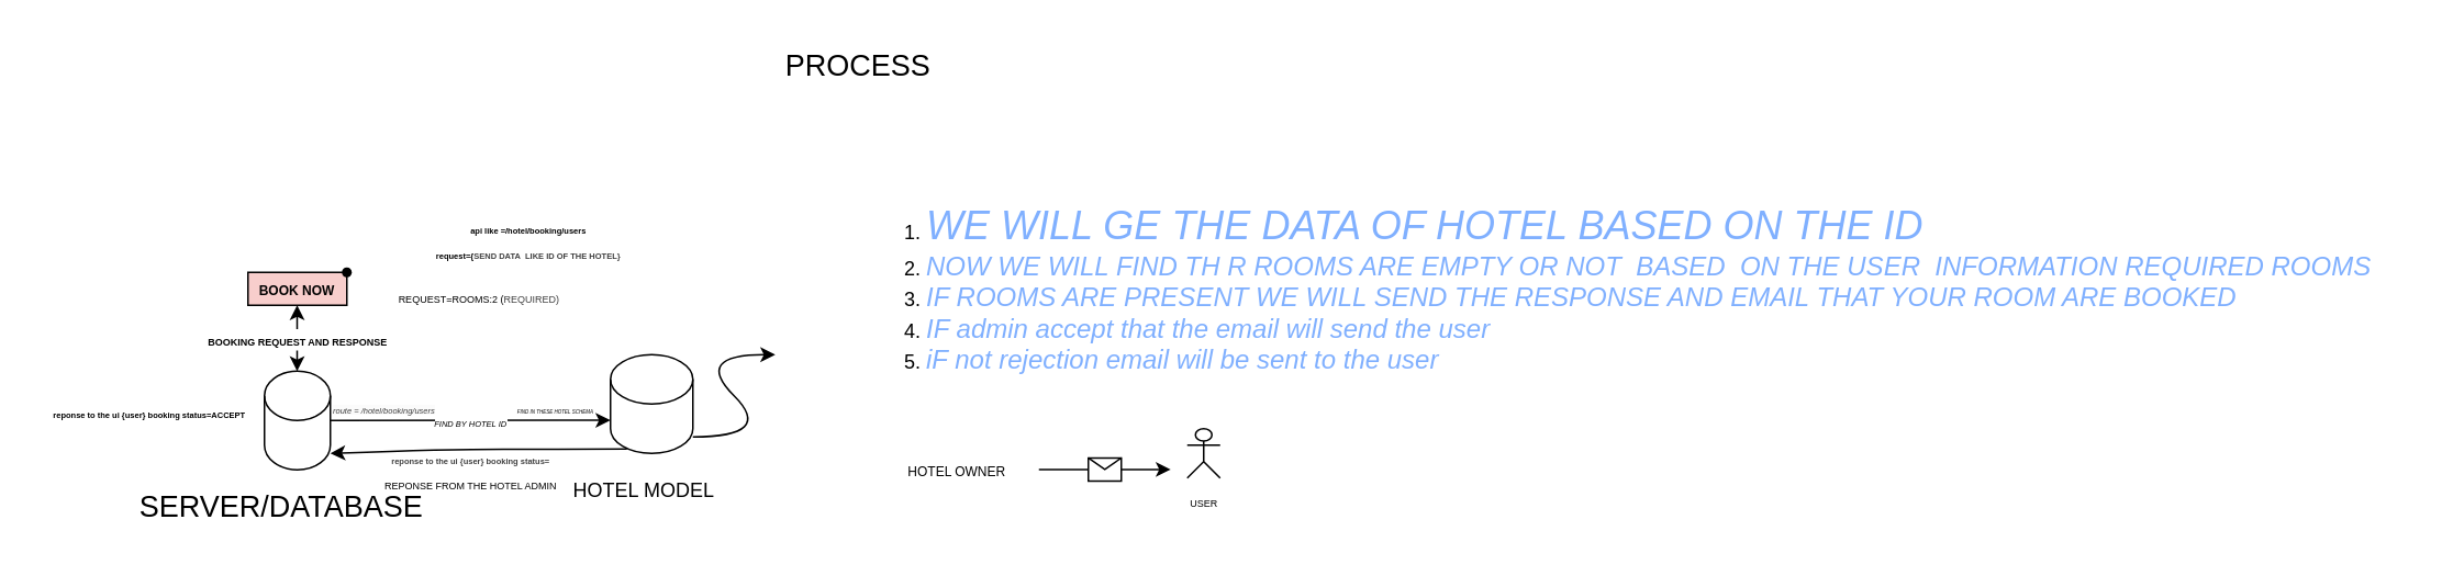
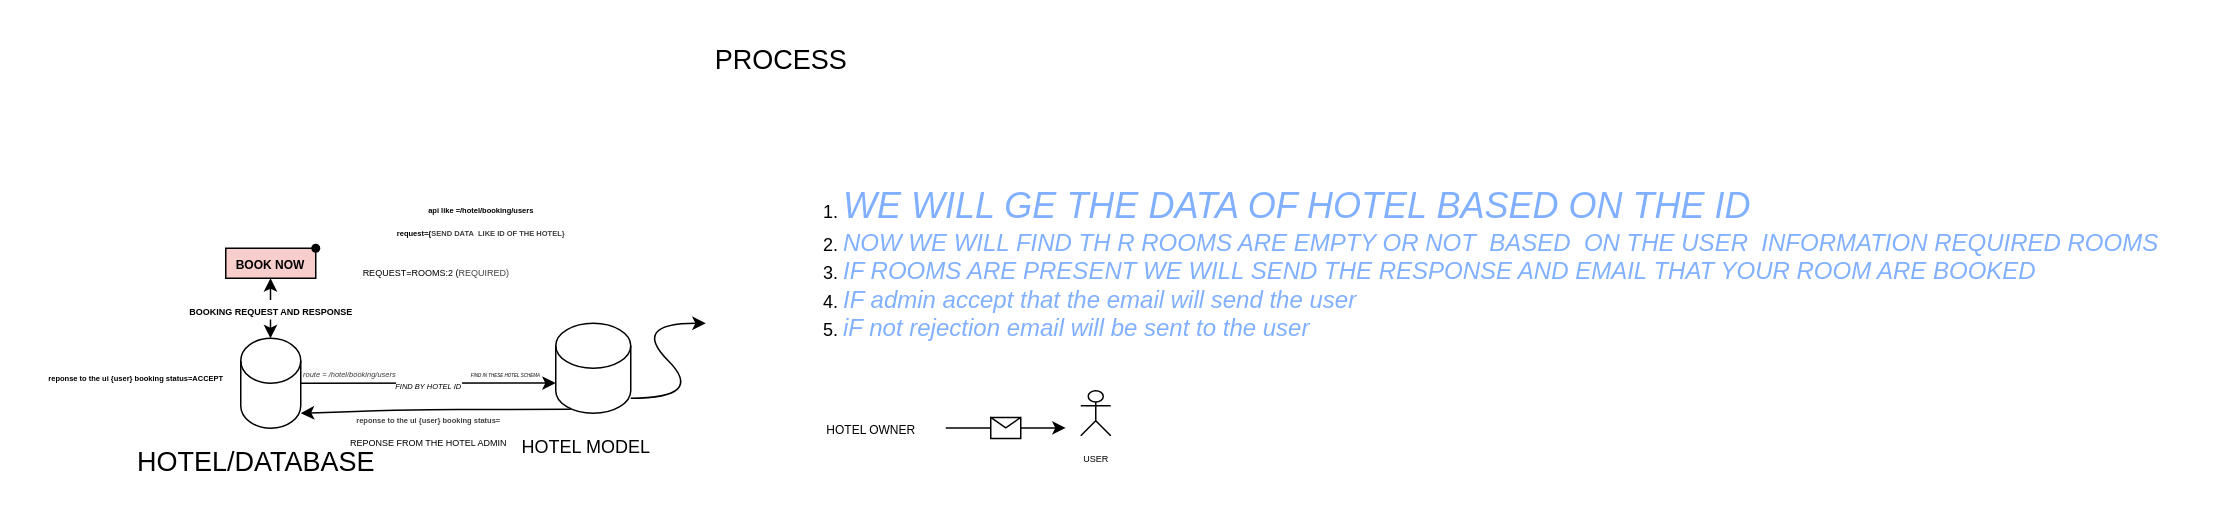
  <mxCell id="0" />
  <mxCell id="1" parent="0" />
  <mxCell id="2" value="&lt;font style=&quot;font-size: 8px;&quot;&gt;&lt;b&gt;BOOK NOW&lt;/b&gt;&lt;/font&gt;" style="rounded=0;whiteSpace=wrap;html=1;fillColor=#f8cecc;" parent="1" vertex="1"><mxGeometry x="150" y="165" width="60" height="20" as="geometry" /></mxCell>
  <mxCell id="3" value="" style="shape=cylinder3;whiteSpace=wrap;html=1;boundedLbl=1;backgroundOutline=1;size=15;" parent="1" vertex="1"><mxGeometry x="160" y="225" width="40" height="60" as="geometry" /></mxCell>
  <mxCell id="4" value="" style="endArrow=classic;startArrow=classic;html=1;" parent="1" edge="1"><mxGeometry width="50" height="50" relative="1" as="geometry"><mxPoint x="179.83" y="225" as="sourcePoint" /><mxPoint x="179.83" y="185" as="targetPoint" /></mxGeometry></mxCell>
  <mxCell id="5" value="&lt;font style=&quot;font-size: 6px;&quot;&gt;&lt;b&gt;BOOKING REQUEST AND RESPONSE&lt;/b&gt;&lt;/font&gt;" style="edgeLabel;html=1;align=center;verticalAlign=middle;resizable=0;points=[];" parent="4" vertex="1" connectable="0"><mxGeometry x="0.011" y="-2" relative="1" as="geometry"><mxPoint x="-2" as="offset" /></mxGeometry></mxCell>
  <mxCell id="6" value="&lt;div&gt;&lt;font style=&quot;font-size: 5px;&quot;&gt;&lt;font style=&quot;&quot;&gt;&lt;b&gt;api like =/hotel/booking/users&lt;/b&gt;&lt;/font&gt;&lt;/font&gt;&lt;/div&gt;&lt;font style=&quot;font-size: 5px;&quot;&gt;&lt;b&gt;&lt;font style=&quot;&quot;&gt;request={&lt;/font&gt;&lt;span style=&quot;color: rgb(63, 63, 63);&quot;&gt;SEND DATA&amp;nbsp; LIKE ID OF THE HOTEL}&lt;/span&gt;&lt;/b&gt;&lt;/font&gt;" style="text;html=1;align=center;verticalAlign=middle;resizable=0;points=[];autosize=1;strokeColor=none;fillColor=none;" parent="1" vertex="1"><mxGeometry x="250" y="125" width="140" height="40" as="geometry" /></mxCell>
  <mxCell id="7" value="&lt;font style=&quot;font-size: 5px;&quot;&gt;&lt;b&gt;reponse to the ui {user} booking status=ACCEPT&lt;/b&gt;&lt;/font&gt;" style="text;html=1;align=center;verticalAlign=middle;resizable=0;points=[];autosize=1;strokeColor=none;fillColor=none;" parent="1" vertex="1"><mxGeometry x="20" y="235" width="140" height="30" as="geometry" /></mxCell>
  <mxCell id="8" value="" style="shape=cylinder3;whiteSpace=wrap;html=1;boundedLbl=1;backgroundOutline=1;size=15;" parent="1" vertex="1"><mxGeometry x="370" y="215" width="50" height="60" as="geometry" /></mxCell>
  <mxCell id="9" value="" style="endArrow=classic;html=1;exitX=1;exitY=0.5;exitDx=0;exitDy=0;exitPerimeter=0;" parent="1" source="3" edge="1"><mxGeometry relative="1" as="geometry"><mxPoint x="210" y="254.87" as="sourcePoint" /><mxPoint x="370" y="254.87" as="targetPoint" /></mxGeometry></mxCell>
  <mxCell id="10" value="&lt;font style=&quot;font-size: 5px;&quot;&gt;&lt;i&gt;FIND BY HOTEL ID&lt;/i&gt;&lt;/font&gt;" style="edgeLabel;resizable=0;html=1;;align=center;verticalAlign=middle;" parent="9" connectable="0" vertex="1"><mxGeometry relative="1" as="geometry" /></mxCell>
  <mxCell id="11" value="&lt;span style=&quot;color: rgb(63, 63, 63); font-size: 5px; text-align: center; background-color: rgb(251, 251, 251);&quot;&gt;&lt;i&gt;route = /hotel/booking/users&lt;/i&gt;&lt;/span&gt;" style="edgeLabel;resizable=0;html=1;;align=left;verticalAlign=bottom;" parent="9" connectable="0" vertex="1"><mxGeometry x="-1" relative="1" as="geometry" /></mxCell>
  <mxCell id="12" value="&lt;font style=&quot;font-size: 3px;&quot;&gt;&lt;i&gt;FIND IN THESE HOTEL SCHEMA&lt;/i&gt;&lt;/font&gt;" style="edgeLabel;resizable=0;html=1;;align=right;verticalAlign=bottom;" parent="9" connectable="0" vertex="1"><mxGeometry x="1" relative="1" as="geometry"><mxPoint x="-10" as="offset" /></mxGeometry></mxCell>
  <mxCell id="13" value="" style="curved=1;endArrow=classic;html=1;" parent="1" edge="1"><mxGeometry width="50" height="50" relative="1" as="geometry"><mxPoint x="420" y="265" as="sourcePoint" /><mxPoint x="470" y="215" as="targetPoint" /><Array as="points"><mxPoint x="470" y="265" /><mxPoint x="420" y="215" /></Array></mxGeometry></mxCell>
  <mxCell id="14" value="&lt;ul&gt;&lt;ol&gt;&lt;li&gt;&lt;font color=&quot;#80b0ff&quot; style=&quot;font-size: 24px;&quot;&gt;&lt;i&gt;WE WILL GE THE DATA OF HOTEL BASED ON THE ID&lt;/i&gt;&lt;/font&gt;&lt;/li&gt;&lt;li&gt;&lt;font color=&quot;#80b0ff&quot; size=&quot;3&quot; style=&quot;&quot;&gt;&lt;i&gt;NOW WE WILL FIND TH R ROOMS ARE EMPTY OR NOT&amp;nbsp; BASED&amp;nbsp; ON THE USER&amp;nbsp; INFORMATION REQUIRED ROOMS&lt;/i&gt;&lt;/font&gt;&lt;/li&gt;&lt;li&gt;&lt;font color=&quot;#80b0ff&quot; size=&quot;3&quot; style=&quot;&quot;&gt;&lt;i&gt;IF ROOMS ARE PRESENT WE WILL SEND THE RESPONSE AND EMAIL THAT YOUR ROOM ARE BOOKED&lt;/i&gt;&lt;/font&gt;&lt;/li&gt;&lt;li&gt;&lt;font color=&quot;#80b0ff&quot; size=&quot;3&quot; style=&quot;&quot;&gt;&lt;i&gt;IF admin accept that the email will send the user&amp;nbsp;&lt;/i&gt;&lt;/font&gt;&lt;/li&gt;&lt;li&gt;&lt;font color=&quot;#80b0ff&quot; size=&quot;3&quot; style=&quot;&quot;&gt;&lt;i&gt;iF not rejection email will be sent to the user&lt;/i&gt;&lt;/font&gt;&lt;/li&gt;&lt;/ol&gt;&lt;/ul&gt;" style="text;html=1;align=left;verticalAlign=middle;resizable=0;points=[];autosize=1;strokeColor=none;fillColor=none;" parent="1" vertex="1"><mxGeometry x="480" y="90" width="980" height="170" as="geometry" /></mxCell>
  <mxCell id="15" value="&lt;font style=&quot;font-size: 18px;&quot;&gt;PROCESS&lt;/font&gt;" style="text;html=1;align=center;verticalAlign=middle;resizable=0;points=[];autosize=1;strokeColor=none;fillColor=none;" parent="1" vertex="1"><mxGeometry x="465" y="20" width="110" height="40" as="geometry" /></mxCell>
  <mxCell id="16" value="" style="endArrow=classic;html=1;" parent="1" edge="1"><mxGeometry relative="1" as="geometry"><mxPoint x="630" y="284.75" as="sourcePoint" /><mxPoint x="710" y="284.75" as="targetPoint" /></mxGeometry></mxCell>
  <mxCell id="17" value="" style="shape=message;html=1;outlineConnect=0;" parent="16" vertex="1"><mxGeometry width="20" height="14" relative="1" as="geometry"><mxPoint x="-10" y="-7" as="offset" /></mxGeometry></mxCell>
  <mxCell id="18" value="&lt;font style=&quot;font-size: 8px;&quot;&gt;HOTEL OWNER&lt;/font&gt;" style="text;html=1;align=center;verticalAlign=middle;resizable=0;points=[];autosize=1;strokeColor=none;fillColor=none;" parent="1" vertex="1"><mxGeometry x="540" y="270" width="80" height="30" as="geometry" /></mxCell>
  <mxCell id="19" value="&lt;font style=&quot;font-size: 6px;&quot;&gt;USER&lt;/font&gt;" style="shape=umlActor;verticalLabelPosition=bottom;verticalAlign=top;html=1;outlineConnect=0;" parent="1" vertex="1"><mxGeometry x="720" y="260" width="20" height="30" as="geometry" /></mxCell>
  <mxCell id="20" value="" style="curved=1;endArrow=classic;html=1;entryX=1.045;entryY=0.709;entryDx=0;entryDy=0;entryPerimeter=0;" parent="1" edge="1"><mxGeometry width="50" height="50" relative="1" as="geometry"><mxPoint x="380" y="272.38" as="sourcePoint" /><mxPoint x="200" y="275" as="targetPoint" /><Array as="points"><mxPoint x="340" y="272.46" /><mxPoint x="270" y="272.46" /></Array></mxGeometry></mxCell>
  <mxCell id="21" value="&lt;div&gt;&lt;font style=&quot;font-size: 6px;&quot;&gt;&lt;b style=&quot;color: rgb(63, 63, 63); scrollbar-color: rgb(226, 226, 226) rgb(251, 251, 251); font-size: 5px;&quot;&gt;reponse to the ui {user} booking status=&lt;/b&gt;&lt;/font&gt;&lt;/div&gt;&lt;font style=&quot;font-size: 6px;&quot;&gt;REPONSE FROM THE HOTEL ADMIN&lt;/font&gt;" style="text;html=1;align=center;verticalAlign=middle;resizable=0;points=[];autosize=1;strokeColor=none;fillColor=none;" parent="1" vertex="1"><mxGeometry x="220" y="265" width="130" height="40" as="geometry" /></mxCell>
  <mxCell id="22" value="" style="shape=waypoint;sketch=0;fillStyle=solid;size=6;pointerEvents=1;points=[];fillColor=none;resizable=0;rotatable=0;perimeter=centerPerimeter;snapToPoint=1;" parent="1" vertex="1"><mxGeometry x="200" y="155" width="20" height="20" as="geometry" /></mxCell>
- <mxCell id="23" value="&lt;font style=&quot;font-size: 18px;&quot;&gt;SERVER/DATABASE&lt;/font&gt;" style="text;html=1;align=center;verticalAlign=middle;resizable=0;points=[];autosize=1;strokeColor=none;fillColor=none;" parent="1" vertex="1"><mxGeometry x="70" y="288" width="200" height="40" as="geometry" /></mxCell>
+ <mxCell id="23" value="&lt;font style=&quot;font-size: 18px;&quot;&gt;HOTEL/DATABASE&lt;/font&gt;" style="text;html=1;align=center;verticalAlign=middle;resizable=0;points=[];autosize=1;strokeColor=none;fillColor=none;" parent="1" vertex="1"><mxGeometry x="70" y="288" width="200" height="40" as="geometry" /></mxCell>
  <mxCell id="24" value="HOTEL MODEL" style="text;html=1;align=center;verticalAlign=middle;resizable=0;points=[];autosize=1;strokeColor=none;fillColor=none;" parent="1" vertex="1"><mxGeometry x="335" y="283" width="110" height="30" as="geometry" /></mxCell>
  <mxCell id="25" value="&lt;font style=&quot;font-size: 6px;&quot;&gt;&lt;font style=&quot;&quot;&gt;REQUEST=ROOMS:2 (&lt;/font&gt;&lt;span style=&quot;color: rgb(63, 63, 63);&quot;&gt;REQUIRED)&lt;/span&gt;&lt;/font&gt;" style="text;html=1;align=center;verticalAlign=middle;resizable=0;points=[];autosize=1;strokeColor=none;fillColor=none;" vertex="1" parent="1"><mxGeometry x="230" y="165" width="120" height="30" as="geometry" /></mxCell>
